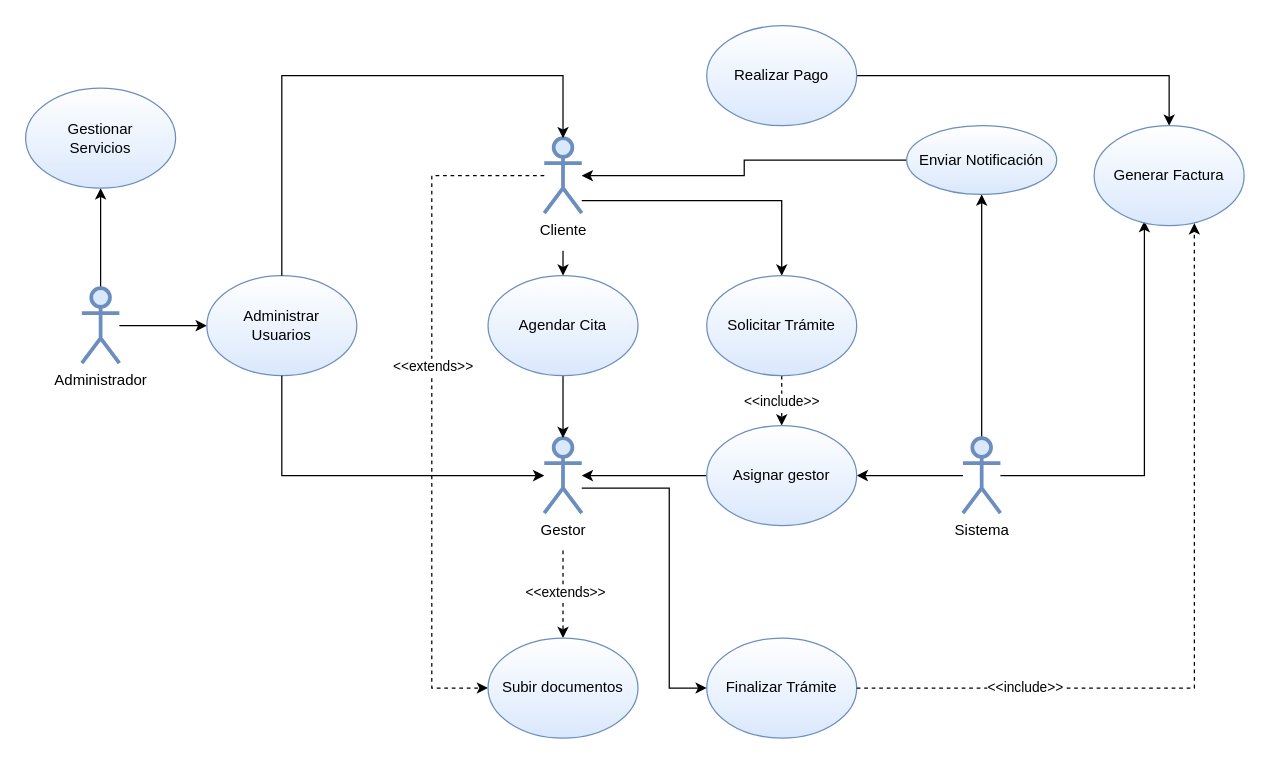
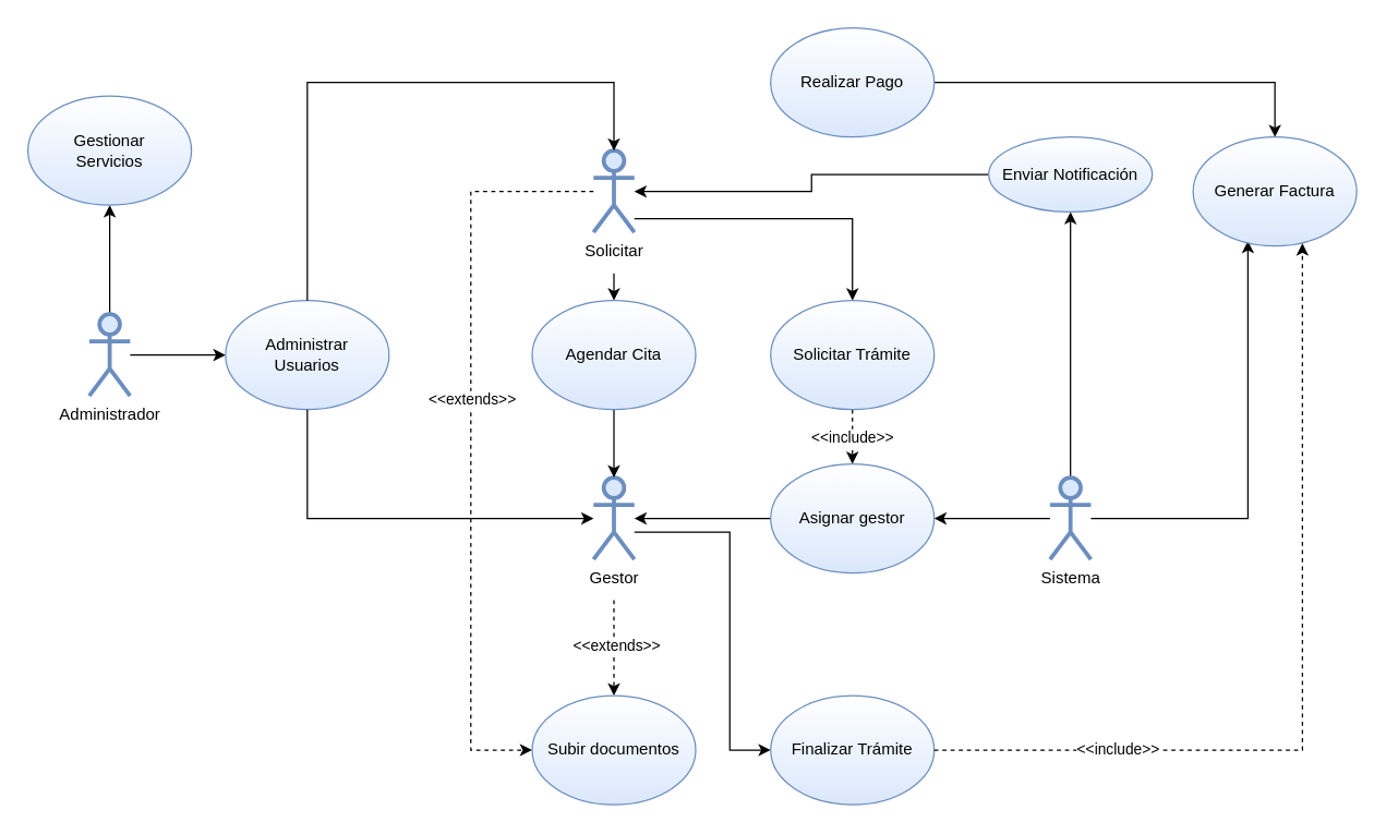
  <mxCell id="0" />
  <mxCell id="1" parent="0" />
  <mxCell id="2" style="edgeStyle=orthogonalEdgeStyle;rounded=0;orthogonalLoop=1;jettySize=auto;html=1;entryX=0;entryY=0.5;entryDx=0;entryDy=0;dashed=1;" edge="1" parent="1" source="7" target="24"><mxGeometry relative="1" as="geometry"><Array as="points"><mxPoint x="345" y="140" /><mxPoint x="345" y="550" /></Array></mxGeometry></mxCell>
  <mxCell id="3" value="&amp;lt;&amp;lt;extends&amp;gt;&amp;gt;" style="edgeLabel;html=1;align=center;verticalAlign=middle;resizable=0;points=[];" vertex="1" connectable="0" parent="2"><mxGeometry x="-0.111" relative="1" as="geometry"><mxPoint as="offset" /></mxGeometry></mxCell>
  <mxCell id="4" style="edgeStyle=orthogonalEdgeStyle;rounded=0;orthogonalLoop=1;jettySize=auto;html=1;entryX=0.5;entryY=0;entryDx=0;entryDy=0;" edge="1" parent="1" target="29"><mxGeometry relative="1" as="geometry"><mxPoint x="450" y="200" as="sourcePoint" /></mxGeometry></mxCell>
  <mxCell id="5" style="edgeStyle=orthogonalEdgeStyle;rounded=0;orthogonalLoop=1;jettySize=auto;html=1;entryX=0.5;entryY=0;entryDx=0;entryDy=0;" edge="1" parent="1" source="7" target="21"><mxGeometry relative="1" as="geometry"><Array as="points"><mxPoint x="625" y="160" /></Array></mxGeometry></mxCell>
  <mxCell id="6" style="edgeStyle=orthogonalEdgeStyle;rounded=0;orthogonalLoop=1;jettySize=auto;html=1;startArrow=classic;startFill=1;endArrow=none;" edge="1" parent="1" source="7" target="30"><mxGeometry relative="1" as="geometry" /></mxCell>
- <mxCell id="7" value="Cliente&lt;div&gt;&lt;br&gt;&lt;/div&gt;" style="shape=umlActor;verticalLabelPosition=bottom;verticalAlign=top;html=1;outlineConnect=0;fillColor=#dae8fc;strokeColor=#6c8ebf;strokeWidth=3;" vertex="1" parent="1"><mxGeometry x="435" y="110" width="30" height="60" as="geometry" /></mxCell>
+ <mxCell id="7" value="Solicitar&lt;div&gt;&lt;br&gt;&lt;/div&gt;" style="shape=umlActor;verticalLabelPosition=bottom;verticalAlign=top;html=1;outlineConnect=0;fillColor=#dae8fc;strokeColor=#6c8ebf;strokeWidth=3;" vertex="1" parent="1"><mxGeometry x="435" y="110" width="30" height="60" as="geometry" /></mxCell>
  <mxCell id="8" style="edgeStyle=orthogonalEdgeStyle;rounded=0;orthogonalLoop=1;jettySize=auto;html=1;entryX=0.5;entryY=0;entryDx=0;entryDy=0;dashed=1;" edge="1" parent="1" target="24"><mxGeometry relative="1" as="geometry"><mxPoint x="450" y="440" as="sourcePoint" /><Array as="points"><mxPoint x="450" y="460" /><mxPoint x="450" y="460" /></Array></mxGeometry></mxCell>
  <mxCell id="9" value="&amp;lt;&amp;lt;extends&amp;gt;&amp;gt;" style="edgeLabel;html=1;align=center;verticalAlign=middle;resizable=0;points=[];" vertex="1" connectable="0" parent="8"><mxGeometry x="-0.064" y="1" relative="1" as="geometry"><mxPoint as="offset" /></mxGeometry></mxCell>
  <mxCell id="10" style="edgeStyle=orthogonalEdgeStyle;rounded=0;orthogonalLoop=1;jettySize=auto;html=1;" edge="1" parent="1" source="11" target="31"><mxGeometry relative="1" as="geometry"><Array as="points"><mxPoint x="535" y="390" /><mxPoint x="535" y="550" /></Array></mxGeometry></mxCell>
  <mxCell id="11" value="Gestor&lt;div&gt;&lt;br&gt;&lt;/div&gt;" style="shape=umlActor;verticalLabelPosition=bottom;verticalAlign=top;html=1;outlineConnect=0;fillColor=#dae8fc;strokeColor=#6c8ebf;strokeWidth=3;" vertex="1" parent="1"><mxGeometry x="435" y="350" width="30" height="60" as="geometry" /></mxCell>
  <mxCell id="12" style="edgeStyle=orthogonalEdgeStyle;rounded=0;orthogonalLoop=1;jettySize=auto;html=1;" edge="1" parent="1" source="15" target="23"><mxGeometry relative="1" as="geometry" /></mxCell>
  <mxCell id="13" style="edgeStyle=orthogonalEdgeStyle;rounded=0;orthogonalLoop=1;jettySize=auto;html=1;entryX=0.335;entryY=0.954;entryDx=0;entryDy=0;entryPerimeter=0;" edge="1" parent="1" source="15" target="27"><mxGeometry relative="1" as="geometry"><Array as="points"><mxPoint x="915" y="380" /></Array></mxGeometry></mxCell>
  <mxCell id="14" style="edgeStyle=orthogonalEdgeStyle;rounded=0;orthogonalLoop=1;jettySize=auto;html=1;entryX=0.5;entryY=1;entryDx=0;entryDy=0;" edge="1" parent="1" source="15" target="30"><mxGeometry relative="1" as="geometry" /></mxCell>
  <mxCell id="15" value="Sistema&lt;div&gt;&lt;br&gt;&lt;/div&gt;" style="shape=umlActor;verticalLabelPosition=bottom;verticalAlign=top;html=1;outlineConnect=0;fillColor=#dae8fc;strokeColor=#6c8ebf;strokeWidth=3;" vertex="1" parent="1"><mxGeometry x="770" y="350" width="30" height="60" as="geometry" /></mxCell>
  <mxCell id="16" style="edgeStyle=orthogonalEdgeStyle;rounded=0;orthogonalLoop=1;jettySize=auto;html=1;entryX=0;entryY=0.5;entryDx=0;entryDy=0;" edge="1" parent="1" source="18" target="32"><mxGeometry relative="1" as="geometry" /></mxCell>
  <mxCell id="17" style="edgeStyle=orthogonalEdgeStyle;rounded=0;orthogonalLoop=1;jettySize=auto;html=1;" edge="1" parent="1" source="18" target="35"><mxGeometry relative="1" as="geometry" /></mxCell>
  <mxCell id="18" value="Administrador&lt;div&gt;&lt;br&gt;&lt;/div&gt;" style="shape=umlActor;verticalLabelPosition=bottom;verticalAlign=top;html=1;outlineConnect=0;fillColor=#dae8fc;strokeColor=#6c8ebf;strokeWidth=3;" vertex="1" parent="1"><mxGeometry x="65" y="230" width="30" height="60" as="geometry" /></mxCell>
  <mxCell id="19" style="edgeStyle=orthogonalEdgeStyle;rounded=0;orthogonalLoop=1;jettySize=auto;html=1;entryX=0.5;entryY=0;entryDx=0;entryDy=0;dashed=1;" edge="1" parent="1" source="21" target="23"><mxGeometry relative="1" as="geometry" /></mxCell>
  <mxCell id="20" value="&amp;lt;&amp;lt;include&amp;gt;&amp;gt;" style="edgeLabel;html=1;align=center;verticalAlign=middle;resizable=0;points=[];" vertex="1" connectable="0" parent="19"><mxGeometry x="-0.017" y="-1" relative="1" as="geometry"><mxPoint as="offset" /></mxGeometry></mxCell>
  <mxCell id="21" value="Solicitar Trámite" style="ellipse;whiteSpace=wrap;html=1;fillColor=#dae8fc;strokeColor=#6c8ebf;gradientColor=#FFFFFF;gradientDirection=north;" vertex="1" parent="1"><mxGeometry x="565" y="220" width="120" height="80" as="geometry" /></mxCell>
  <mxCell id="22" style="edgeStyle=orthogonalEdgeStyle;rounded=0;orthogonalLoop=1;jettySize=auto;html=1;" edge="1" parent="1" source="23" target="11"><mxGeometry relative="1" as="geometry" /></mxCell>
  <mxCell id="23" value="Asignar gestor" style="ellipse;whiteSpace=wrap;html=1;fillColor=#dae8fc;strokeColor=#6c8ebf;gradientColor=#FFFFFF;gradientDirection=north;" vertex="1" parent="1"><mxGeometry x="565" y="340" width="120" height="80" as="geometry" /></mxCell>
  <mxCell id="24" value="Subir documentos" style="ellipse;whiteSpace=wrap;html=1;fillColor=#dae8fc;strokeColor=#6c8ebf;gradientColor=#FFFFFF;gradientDirection=north;" vertex="1" parent="1"><mxGeometry x="390" y="510" width="120" height="80" as="geometry" /></mxCell>
  <mxCell id="25" style="edgeStyle=orthogonalEdgeStyle;rounded=0;orthogonalLoop=1;jettySize=auto;html=1;entryX=0.5;entryY=0;entryDx=0;entryDy=0;" edge="1" parent="1" source="26" target="27"><mxGeometry relative="1" as="geometry" /></mxCell>
  <mxCell id="26" value="Realizar Pago" style="ellipse;whiteSpace=wrap;html=1;fillColor=#dae8fc;strokeColor=#6c8ebf;gradientColor=#FFFFFF;gradientDirection=north;" vertex="1" parent="1"><mxGeometry x="565" y="20" width="120" height="80" as="geometry" /></mxCell>
  <mxCell id="27" value="Generar Factura" style="ellipse;whiteSpace=wrap;html=1;fillColor=#dae8fc;strokeColor=#6c8ebf;gradientColor=#FFFFFF;gradientDirection=north;" vertex="1" parent="1"><mxGeometry x="875" y="100" width="120" height="80" as="geometry" /></mxCell>
  <mxCell id="28" style="edgeStyle=orthogonalEdgeStyle;rounded=0;orthogonalLoop=1;jettySize=auto;html=1;" edge="1" parent="1" source="29" target="11"><mxGeometry relative="1" as="geometry" /></mxCell>
  <mxCell id="29" value="Agendar Cita" style="ellipse;whiteSpace=wrap;html=1;fillColor=#dae8fc;strokeColor=#6c8ebf;gradientColor=#FFFFFF;gradientDirection=north;" vertex="1" parent="1"><mxGeometry x="390" y="220" width="120" height="80" as="geometry" /></mxCell>
  <mxCell id="30" value="Enviar Notificación" style="ellipse;whiteSpace=wrap;html=1;fillColor=#dae8fc;strokeColor=#6c8ebf;gradientColor=#FFFFFF;gradientDirection=north;" vertex="1" parent="1"><mxGeometry x="725" y="100" width="120" height="55" as="geometry" /></mxCell>
  <mxCell id="31" value="Finalizar Trámite" style="ellipse;whiteSpace=wrap;html=1;fillColor=#dae8fc;strokeColor=#6c8ebf;gradientColor=#FFFFFF;gradientDirection=north;" vertex="1" parent="1"><mxGeometry x="565" y="510" width="120" height="80" as="geometry" /></mxCell>
  <mxCell id="32" value="Administrar&lt;div&gt;Usuarios&lt;/div&gt;" style="ellipse;whiteSpace=wrap;html=1;fillColor=#dae8fc;strokeColor=#6c8ebf;gradientColor=#FFFFFF;gradientDirection=north;" vertex="1" parent="1"><mxGeometry x="165" y="220" width="120" height="80" as="geometry" /></mxCell>
  <mxCell id="33" style="edgeStyle=orthogonalEdgeStyle;rounded=0;orthogonalLoop=1;jettySize=auto;html=1;entryX=0.5;entryY=0;entryDx=0;entryDy=0;entryPerimeter=0;" edge="1" parent="1" source="32" target="7"><mxGeometry relative="1" as="geometry"><Array as="points"><mxPoint x="225" y="60" /><mxPoint x="450" y="60" /></Array></mxGeometry></mxCell>
  <mxCell id="34" style="edgeStyle=orthogonalEdgeStyle;rounded=0;orthogonalLoop=1;jettySize=auto;html=1;" edge="1" parent="1" source="32"><mxGeometry relative="1" as="geometry"><mxPoint x="435" y="380" as="targetPoint" /><Array as="points"><mxPoint x="225" y="380" /></Array></mxGeometry></mxCell>
  <mxCell id="35" value="Gestionar&lt;div&gt;Servicios&lt;/div&gt;" style="ellipse;whiteSpace=wrap;html=1;fillColor=#dae8fc;strokeColor=#6c8ebf;gradientColor=#FFFFFF;gradientDirection=north;" vertex="1" parent="1"><mxGeometry x="20" y="70" width="120" height="80" as="geometry" /></mxCell>
  <mxCell id="36" style="edgeStyle=orthogonalEdgeStyle;rounded=0;orthogonalLoop=1;jettySize=auto;html=1;entryX=0.668;entryY=0.975;entryDx=0;entryDy=0;entryPerimeter=0;dashed=1;" edge="1" parent="1" source="31" target="27"><mxGeometry relative="1" as="geometry" /></mxCell>
  <mxCell id="37" value="&amp;lt;&amp;lt;include&amp;gt;&amp;gt;" style="edgeLabel;html=1;align=center;verticalAlign=middle;resizable=0;points=[];" vertex="1" connectable="0" parent="36"><mxGeometry x="-0.584" y="1" relative="1" as="geometry"><mxPoint as="offset" /></mxGeometry></mxCell>
